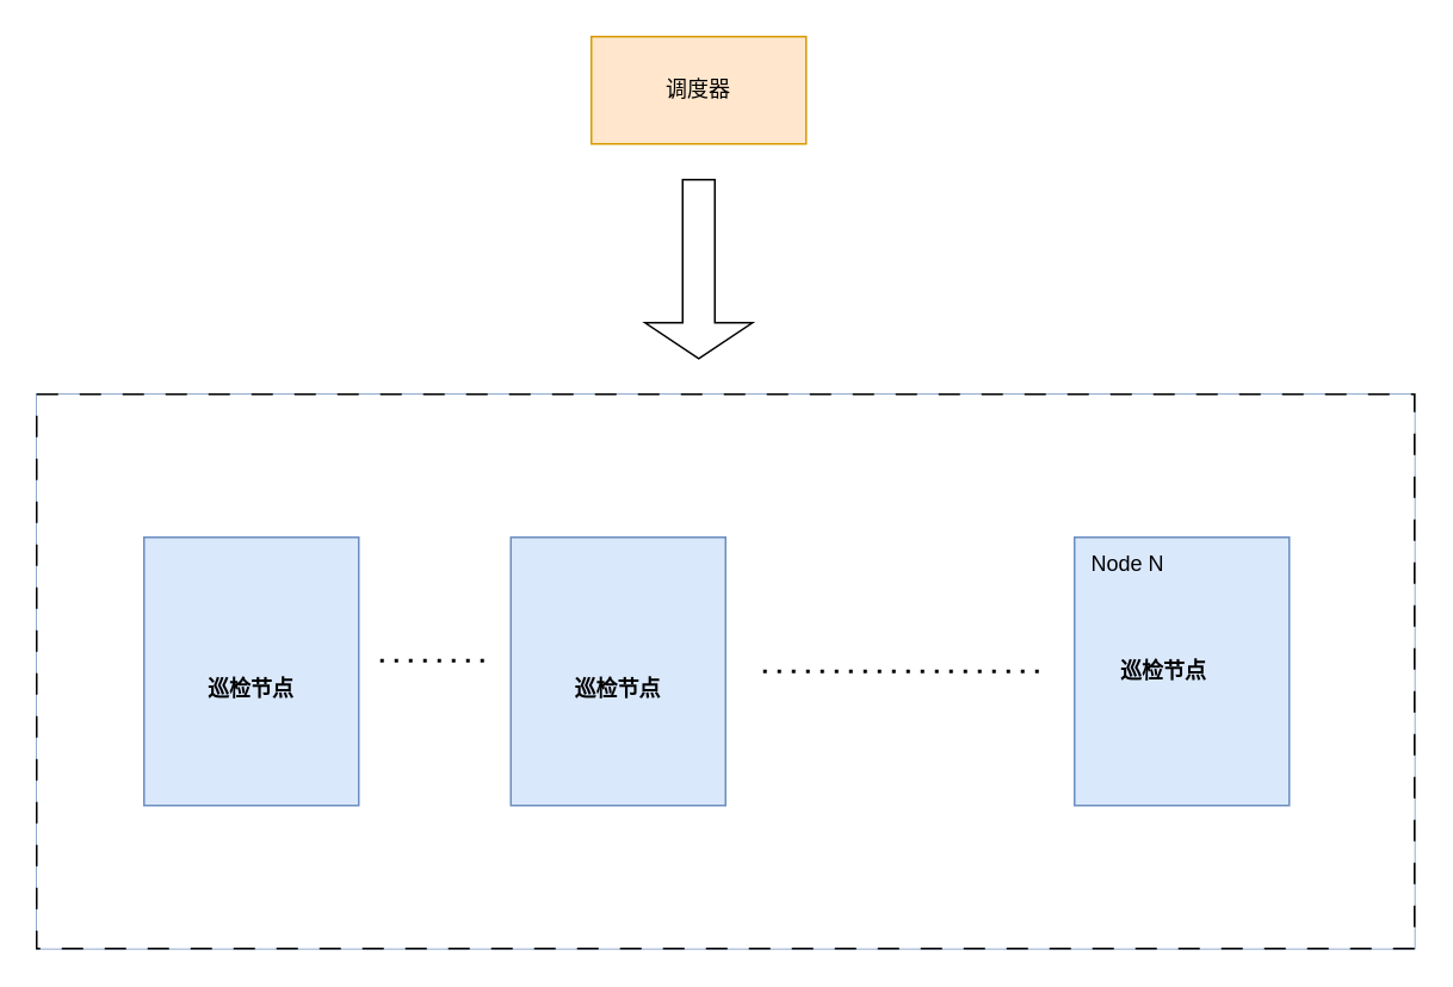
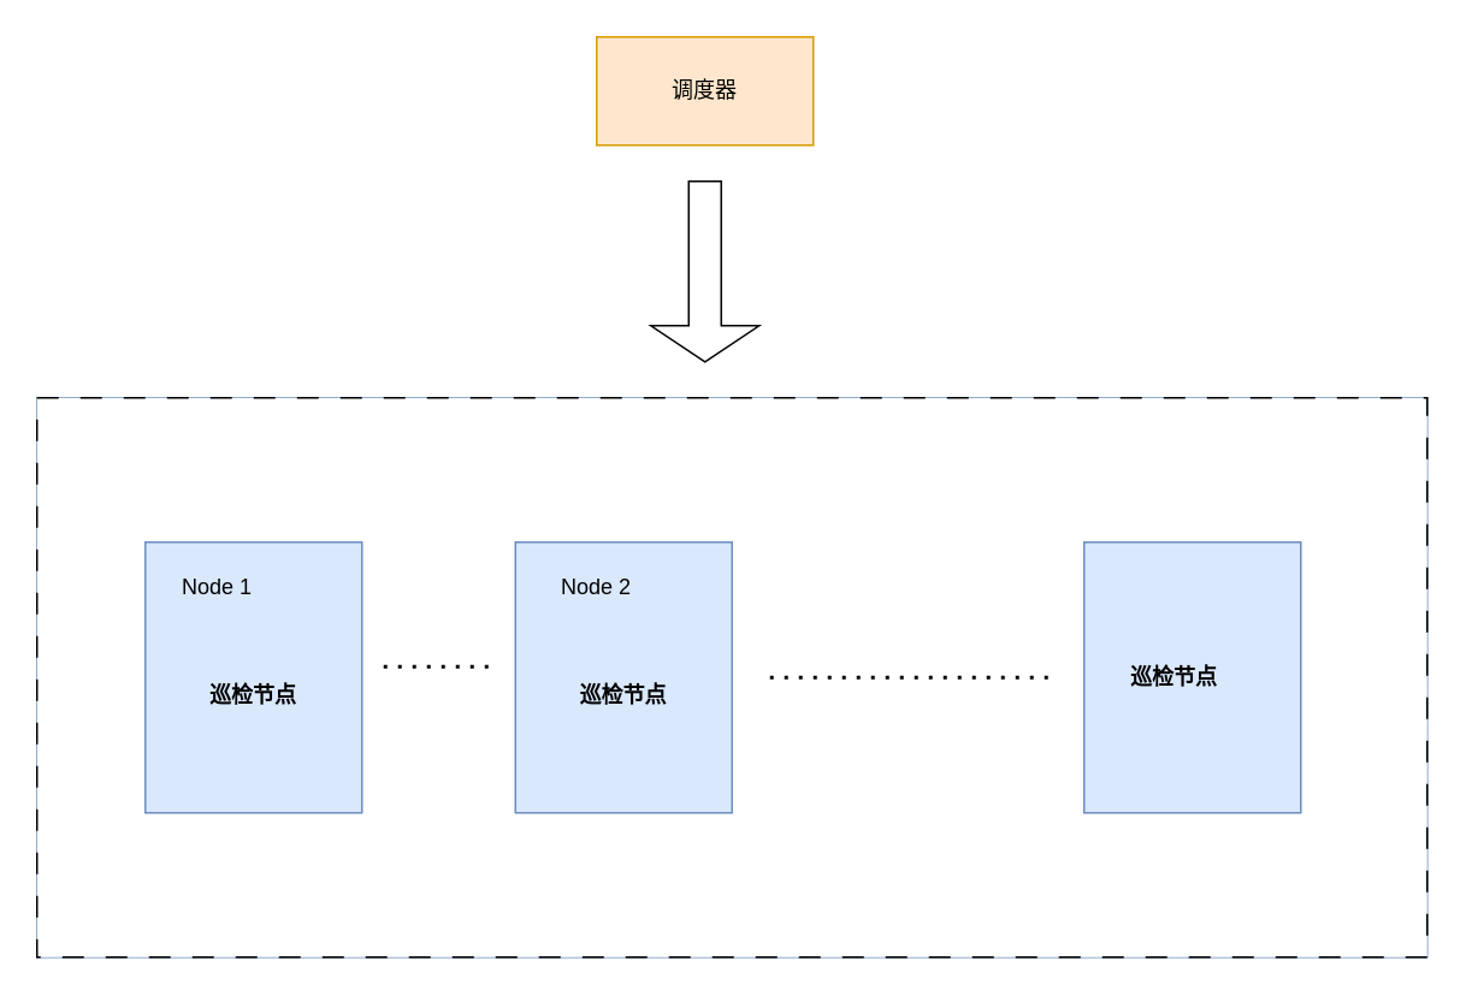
  <mxCell id="0" />
  <mxCell id="1" parent="0" />
  <mxCell id="2" value="" style="group;fillColor=#dae8fc;strokeColor=#6c8ebf;" vertex="1" connectable="0" parent="1"><mxGeometry x="20" y="220" width="770" height="310" as="geometry" /></mxCell>
  <mxCell id="3" value="" style="rounded=0;whiteSpace=wrap;html=1;dashed=1;dashPattern=12 12;" vertex="1" parent="2"><mxGeometry width="770" height="310" as="geometry" /></mxCell>
  <mxCell id="4" value="" style="group" vertex="1" connectable="0" parent="2"><mxGeometry x="60" y="80" width="120" height="150" as="geometry" /></mxCell>
  <mxCell id="5" value="" style="rounded=0;whiteSpace=wrap;html=1;fillColor=#dae8fc;strokeColor=#6c8ebf;" vertex="1" parent="4"><mxGeometry width="120" height="150" as="geometry" /></mxCell>
  <mxCell id="6" value="&lt;b&gt;巡检节点&lt;/b&gt;" style="text;html=1;strokeColor=none;fillColor=none;align=center;verticalAlign=middle;whiteSpace=wrap;rounded=0;" vertex="1" parent="4"><mxGeometry x="30" y="70" width="60" height="30" as="geometry" /></mxCell>
+ <mxCell id="7" value="Node 1" style="text;html=1;strokeColor=none;fillColor=none;align=center;verticalAlign=middle;whiteSpace=wrap;rounded=0;" vertex="1" parent="4"><mxGeometry x="10" y="10" width="60" height="30" as="geometry" /></mxCell>
  <mxCell id="8" value="" style="group" vertex="1" connectable="0" parent="2"><mxGeometry x="190" y="70" width="500" height="160" as="geometry" /></mxCell>
  <mxCell id="9" value="" style="group" vertex="1" connectable="0" parent="8"><mxGeometry x="380" width="120" height="150" as="geometry" /></mxCell>
  <mxCell id="10" value="" style="rounded=0;whiteSpace=wrap;html=1;fillColor=#dae8fc;strokeColor=#6c8ebf;" vertex="1" parent="9"><mxGeometry x="10" y="10" width="120" height="150" as="geometry" /></mxCell>
  <mxCell id="11" value="&lt;b&gt;巡检节点&lt;/b&gt;" style="text;html=1;strokeColor=none;fillColor=none;align=center;verticalAlign=middle;whiteSpace=wrap;rounded=0;" vertex="1" parent="9"><mxGeometry x="30" y="70" width="60" height="30" as="geometry" /></mxCell>
- <mxCell id="12" value="Node N" style="text;html=1;strokeColor=none;fillColor=none;align=center;verticalAlign=middle;whiteSpace=wrap;rounded=0;" vertex="1" parent="9"><mxGeometry x="10" y="10" width="60" height="30" as="geometry" /></mxCell>
  <mxCell id="13" value="" style="rounded=0;whiteSpace=wrap;html=1;fillColor=#dae8fc;strokeColor=#6c8ebf;" vertex="1" parent="8"><mxGeometry x="75" y="10" width="120" height="150" as="geometry" /></mxCell>
+ <mxCell id="14" value="Node 2" style="text;html=1;strokeColor=none;fillColor=none;align=center;verticalAlign=middle;whiteSpace=wrap;rounded=0;" vertex="1" parent="8"><mxGeometry x="90" y="20" width="60" height="30" as="geometry" /></mxCell>
  <mxCell id="15" value="&lt;b&gt;巡检节点&lt;/b&gt;" style="text;html=1;strokeColor=none;fillColor=none;align=center;verticalAlign=middle;whiteSpace=wrap;rounded=0;" vertex="1" parent="8"><mxGeometry x="105" y="80" width="60" height="30" as="geometry" /></mxCell>
  <mxCell id="16" value="" style="endArrow=none;dashed=1;html=1;dashPattern=1 3;strokeWidth=2;rounded=0;" edge="1" parent="8"><mxGeometry width="50" height="50" relative="1" as="geometry"><mxPoint x="370" y="85" as="sourcePoint" /><mxPoint x="210" y="85" as="targetPoint" /></mxGeometry></mxCell>
  <mxCell id="17" value="" style="endArrow=none;dashed=1;html=1;dashPattern=1 3;strokeWidth=2;rounded=0;" edge="1" parent="8"><mxGeometry width="50" height="50" relative="1" as="geometry"><mxPoint x="60" y="79" as="sourcePoint" /><mxPoint y="79" as="targetPoint" /></mxGeometry></mxCell>
  <mxCell id="18" value="" style="shape=singleArrow;direction=south;whiteSpace=wrap;html=1;" vertex="1" parent="1"><mxGeometry x="360" y="100" width="60" height="100" as="geometry" /></mxCell>
  <mxCell id="19" value="" style="group" vertex="1" connectable="0" parent="1"><mxGeometry x="330" y="20" width="120" height="60" as="geometry" /></mxCell>
  <mxCell id="20" value="" style="rounded=0;whiteSpace=wrap;html=1;fillColor=#ffe6cc;strokeColor=#d79b00;" vertex="1" parent="19"><mxGeometry width="120" height="60" as="geometry" /></mxCell>
  <mxCell id="21" value="调度器" style="text;html=1;strokeColor=none;fillColor=none;align=center;verticalAlign=middle;whiteSpace=wrap;rounded=0;" vertex="1" parent="19"><mxGeometry x="30" y="15" width="60" height="30" as="geometry" /></mxCell>
